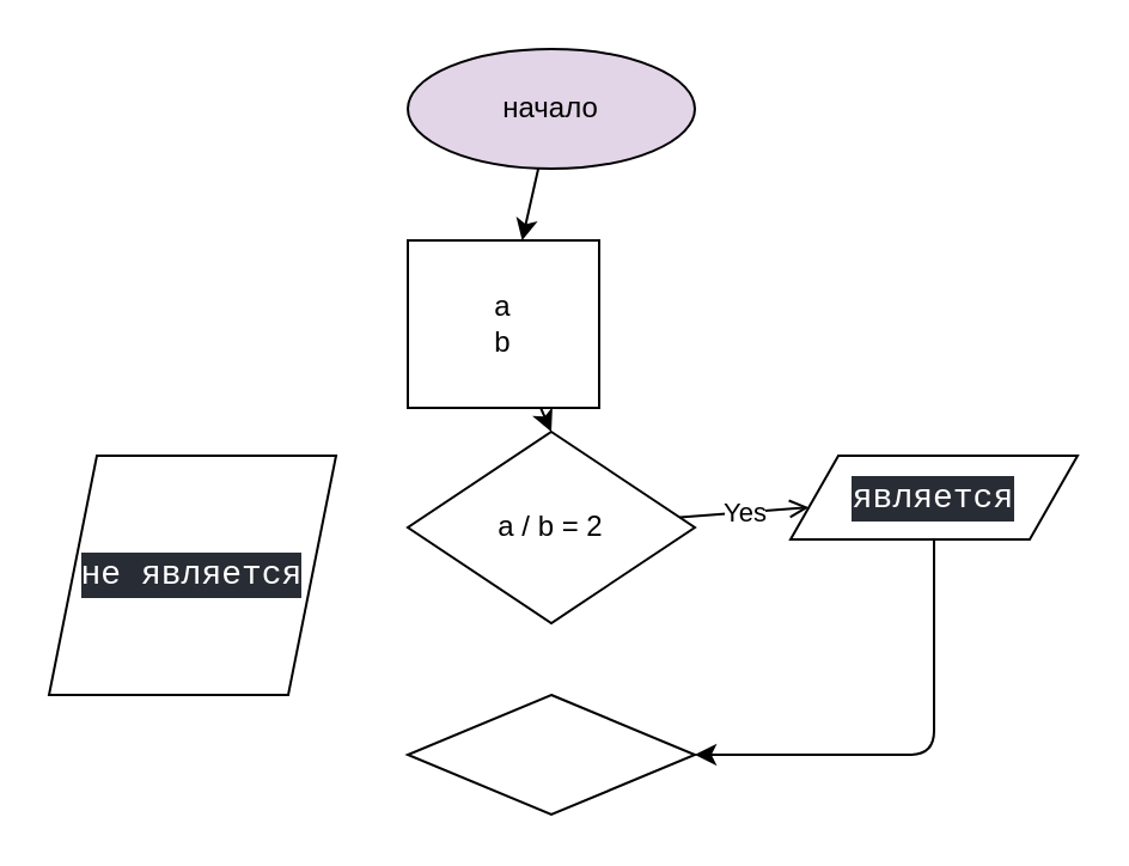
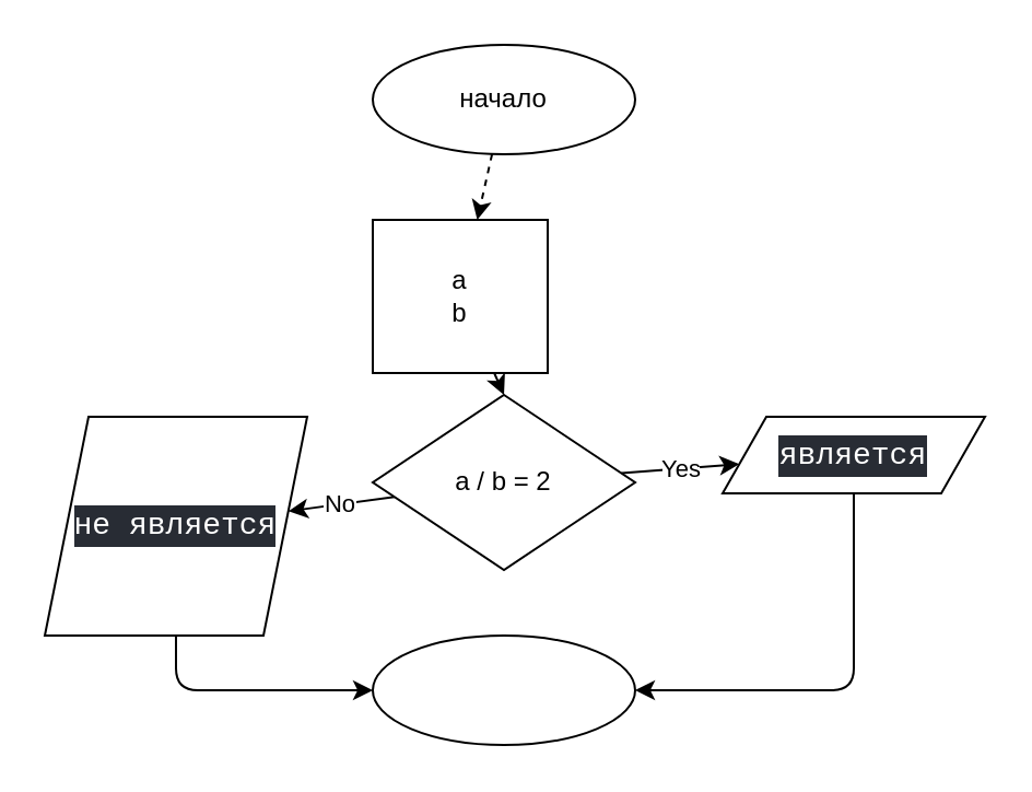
  <mxCell id="0" />
  <mxCell id="1" parent="0" />
- <mxCell id="2" value="" style="edgeStyle=none;html=1;" edge="1" parent="1" source="3" target="5"><mxGeometry relative="1" as="geometry" /></mxCell>
- <mxCell id="3" value="начало" style="ellipse;whiteSpace=wrap;html=1;fillColor=#e1d5e7;" vertex="1" parent="1"><mxGeometry x="170" y="20" width="120" height="50" as="geometry" /></mxCell>
+ <mxCell id="2" value="" style="edgeStyle=none;html=1;dashed=1;" edge="1" parent="1" source="3" target="5"><mxGeometry relative="1" as="geometry" /></mxCell>
+ <mxCell id="3" value="начало" style="ellipse;whiteSpace=wrap;html=1;" vertex="1" parent="1"><mxGeometry x="170" y="20" width="120" height="50" as="geometry" /></mxCell>
  <mxCell id="4" value="" style="edgeStyle=none;html=1;" edge="1" parent="1" source="5"><mxGeometry relative="1" as="geometry"><mxPoint x="230" y="180" as="targetPoint" /></mxGeometry></mxCell>
  <mxCell id="5" value="a&lt;br&gt;b" style="whiteSpace=wrap;html=1;" vertex="1" parent="1"><mxGeometry x="170" y="100" width="80" height="70" as="geometry" /></mxCell>
- <mxCell id="6" value="Yes" style="edgeStyle=none;html=1;endArrow=open;" edge="1" parent="1" source="8" target="10"><mxGeometry relative="1" as="geometry" /></mxCell>
+ <mxCell id="6" value="Yes" style="edgeStyle=none;html=1;" edge="1" parent="1" source="8" target="10"><mxGeometry relative="1" as="geometry" /></mxCell>
+ <mxCell id="7" value="No" style="edgeStyle=none;html=1;" edge="1" parent="1" source="8" target="12"><mxGeometry relative="1" as="geometry"><mxPoint as="offset" /></mxGeometry></mxCell>
  <mxCell id="8" value="a / b = 2" style="rhombus;whiteSpace=wrap;html=1;" vertex="1" parent="1"><mxGeometry x="170" y="180" width="120" height="80" as="geometry" /></mxCell>
  <mxCell id="9" style="edgeStyle=none;html=1;fontColor=#FFFFFF;" edge="1" parent="1" source="10" target="13"><mxGeometry relative="1" as="geometry"><Array as="points"><mxPoint x="390" y="315" /></Array></mxGeometry></mxCell>
  <mxCell id="10" value="&lt;div style=&quot;background-color: rgb(40 , 44 , 52) ; font-family: &amp;#34;consolas&amp;#34; , &amp;#34;courier new&amp;#34; , monospace ; font-size: 14px ; line-height: 19px&quot;&gt;&lt;font color=&quot;#ffffff&quot;&gt;является&lt;/font&gt;&lt;/div&gt;" style="shape=parallelogram;perimeter=parallelogramPerimeter;whiteSpace=wrap;html=1;fixedSize=1;" vertex="1" parent="1"><mxGeometry x="330" y="190" width="120" height="35" as="geometry" /></mxCell>
+ <mxCell id="11" style="edgeStyle=none;html=1;fontColor=#FFFFFF;" edge="1" parent="1" source="12" target="13"><mxGeometry relative="1" as="geometry"><Array as="points"><mxPoint x="80" y="315" /></Array></mxGeometry></mxCell>
  <mxCell id="12" value="&lt;div style=&quot;background-color: rgb(40 , 44 , 52) ; font-family: &amp;#34;consolas&amp;#34; , &amp;#34;courier new&amp;#34; , monospace ; font-size: 14px ; line-height: 19px&quot;&gt;&lt;font color=&quot;#ffffff&quot;&gt;не является&lt;/font&gt;&lt;/div&gt;" style="shape=parallelogram;perimeter=parallelogramPerimeter;whiteSpace=wrap;html=1;fixedSize=1;" vertex="1" parent="1"><mxGeometry x="20" y="190" width="120" height="100" as="geometry" /></mxCell>
- <mxCell id="13" value="конец" style="rhombus;whiteSpace=wrap;html=1;fontColor=#FFFFFF;" vertex="1" parent="1"><mxGeometry x="170" y="290" width="120" height="50" as="geometry" /></mxCell>
+ <mxCell id="13" value="конец" style="ellipse;whiteSpace=wrap;html=1;fontColor=#FFFFFF;" vertex="1" parent="1"><mxGeometry x="170" y="290" width="120" height="50" as="geometry" /></mxCell>
